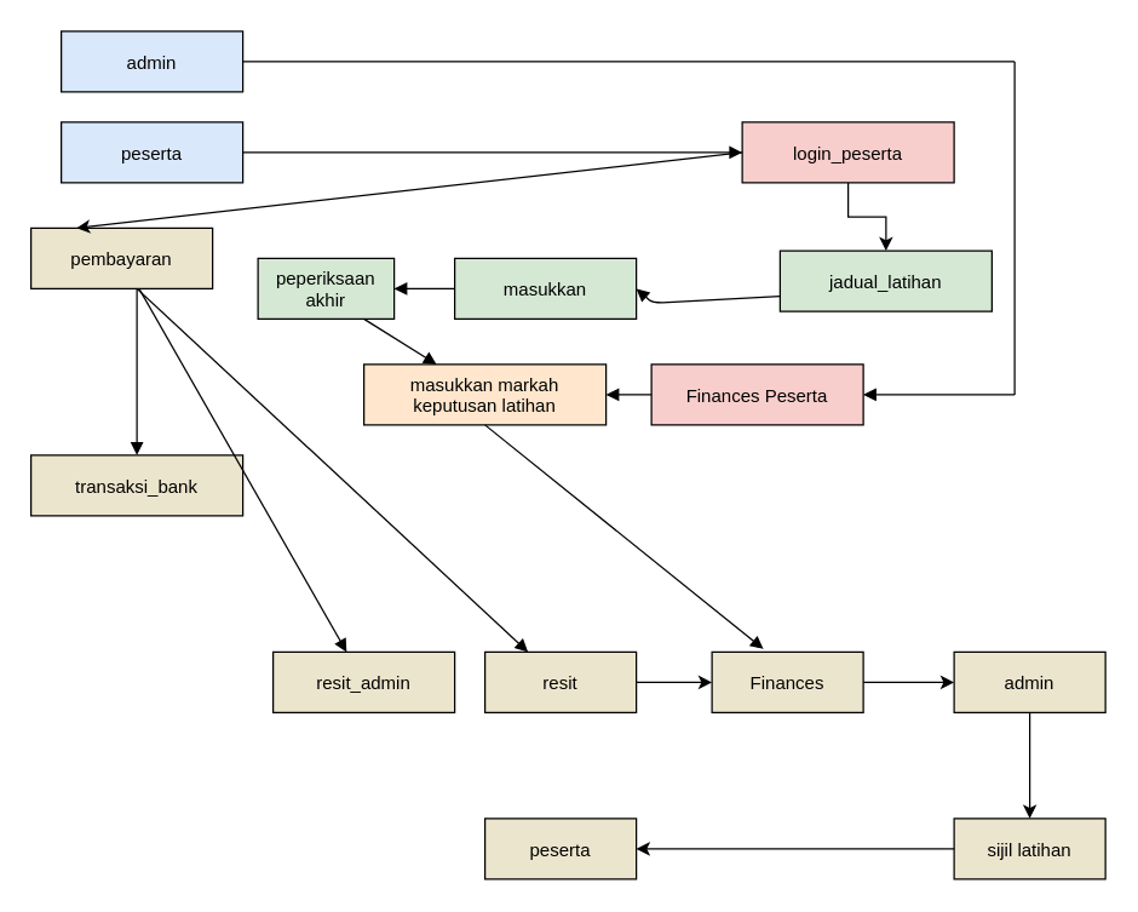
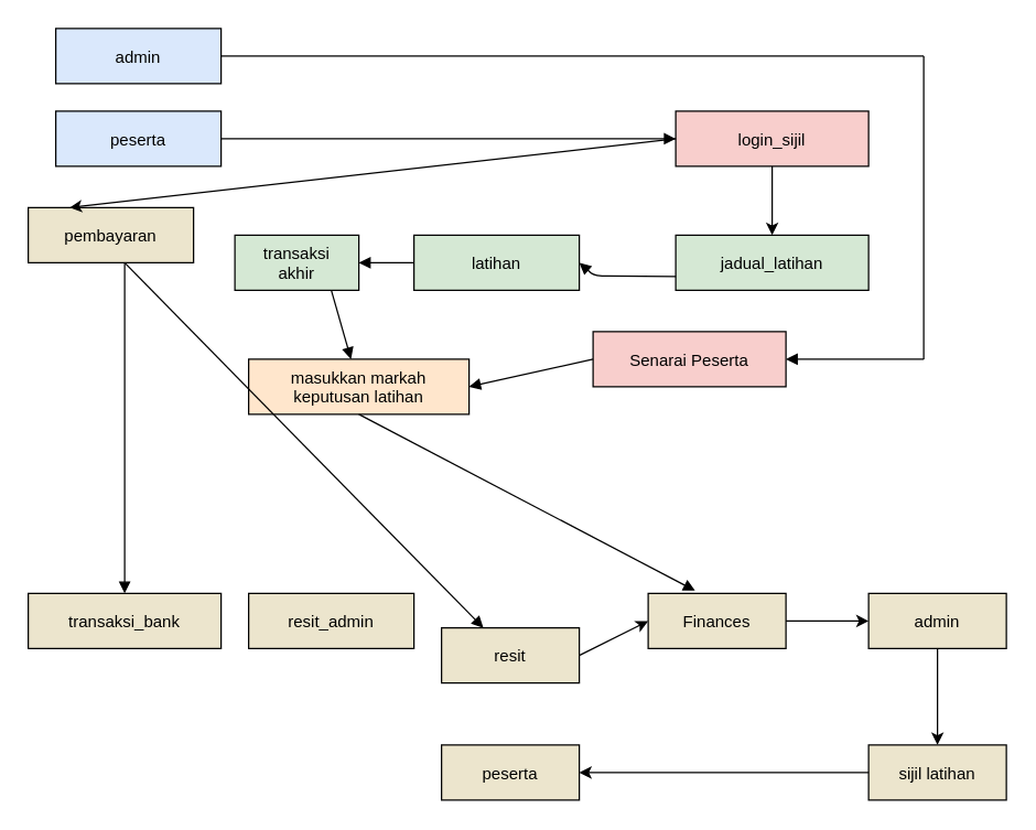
  <mxCell id="0" />
  <mxCell id="1" parent="0" />
  <mxCell id="2" value="admin" style="shape=rectangle;fillColor=#dae8fc;fontSize=12;" parent="1" vertex="1"><mxGeometry x="40" y="20" width="120" height="40" as="geometry" /></mxCell>
  <mxCell id="3" value="peserta" style="shape=rectangle;fillColor=#dae8fc;fontSize=12;" parent="1" vertex="1"><mxGeometry x="40" y="80" width="120" height="40" as="geometry" /></mxCell>
  <mxCell id="4" value="" style="edgeStyle=orthogonalEdgeStyle;rounded=0;orthogonalLoop=1;jettySize=auto;html=1;" parent="1" source="5" target="6" edge="1"><mxGeometry relative="1" as="geometry" /></mxCell>
- <mxCell id="5" value="login_peserta" style="shape=rectangle;fillColor=#f8cecc;fontSize=12;" parent="1" vertex="1"><mxGeometry x="490" y="80" width="140" height="40" as="geometry" /></mxCell>
- <mxCell id="6" value="jadual_latihan" style="shape=rectangle;fillColor=#d5e8d4;fontSize=12;" parent="1" vertex="1"><mxGeometry x="515" y="165" width="140" height="40" as="geometry" /></mxCell>
- <mxCell id="7" value="masukkan markah&#10;keputusan latihan" style="shape=rectangle;fillColor=#ffe6cc;fontSize=12;" parent="1" vertex="1"><mxGeometry x="240" y="240" width="160" height="40" as="geometry" /></mxCell>
+ <mxCell id="5" value="login_sijil" style="shape=rectangle;fillColor=#f8cecc;fontSize=12;" parent="1" vertex="1"><mxGeometry x="490" y="80" width="140" height="40" as="geometry" /></mxCell>
+ <mxCell id="6" value="jadual_latihan" style="shape=rectangle;fillColor=#d5e8d4;fontSize=12;" parent="1" vertex="1"><mxGeometry x="490" y="170" width="140" height="40" as="geometry" /></mxCell>
+ <mxCell id="7" value="masukkan markah&#10;keputusan latihan" style="shape=rectangle;fillColor=#ffe6cc;fontSize=12;" parent="1" vertex="1"><mxGeometry x="180" y="260" width="160" height="40" as="geometry" /></mxCell>
  <mxCell id="8" value="pembayaran" style="shape=rectangle;fillColor=#ece5cd;fontSize=12;" parent="1" vertex="1"><mxGeometry x="20" y="150" width="120" height="40" as="geometry" /></mxCell>
- <mxCell id="9" value="transaksi_bank" style="shape=rectangle;fillColor=#ece5cd;fontSize=12;" parent="1" vertex="1"><mxGeometry x="20" y="300" width="140" height="40" as="geometry" /></mxCell>
- <mxCell id="10" value="resit" style="shape=rectangle;fillColor=#ece5cd;fontSize=12;" parent="1" vertex="1"><mxGeometry x="320" y="430" width="100" height="40" as="geometry" /></mxCell>
+ <mxCell id="9" value="transaksi_bank" style="shape=rectangle;fillColor=#ece5cd;fontSize=12;" parent="1" vertex="1"><mxGeometry x="20" y="430" width="140" height="40" as="geometry" /></mxCell>
+ <mxCell id="10" value="resit" style="shape=rectangle;fillColor=#ece5cd;fontSize=12;" parent="1" vertex="1"><mxGeometry x="320" y="455" width="100" height="40" as="geometry" /></mxCell>
  <mxCell id="11" value="resit_admin" style="shape=rectangle;fillColor=#ece5cd;fontSize=12;" parent="1" vertex="1"><mxGeometry x="180" y="430" width="120" height="40" as="geometry" /></mxCell>
  <mxCell id="12" style="endArrow=block;entryX=0;entryY=0.5;entryDx=0;entryDy=0;" parent="1" source="3" target="5" edge="1"><mxGeometry relative="1" as="geometry"><mxPoint x="220" y="70" as="targetPoint" /></mxGeometry></mxCell>
  <mxCell id="13" style="endArrow=block;" parent="1" edge="1" source="32"><mxGeometry relative="1" as="geometry"><mxPoint x="420" y="199.5" as="sourcePoint" /><mxPoint x="357" y="199.63" as="targetPoint" /><Array as="points" /></mxGeometry></mxCell>
  <mxCell id="14" style="endArrow=block;" parent="1" target="9" edge="1"><mxGeometry relative="1" as="geometry"><mxPoint x="90" y="190" as="sourcePoint" /></mxGeometry></mxCell>
  <mxCell id="15" style="endArrow=block;" parent="1" target="10" edge="1"><mxGeometry relative="1" as="geometry"><mxPoint x="90" y="190" as="sourcePoint" /></mxGeometry></mxCell>
- <mxCell id="16" style="endArrow=block;" parent="1" source="8" target="11" edge="1"><mxGeometry relative="1" as="geometry" /></mxCell>
  <mxCell id="17" value="" style="endArrow=none;html=1;rounded=0;" parent="1" edge="1"><mxGeometry width="50" height="50" relative="1" as="geometry"><mxPoint x="160" y="40" as="sourcePoint" /><mxPoint x="670" y="40" as="targetPoint" /></mxGeometry></mxCell>
  <mxCell id="18" value="" style="endArrow=none;html=1;rounded=0;" parent="1" edge="1"><mxGeometry width="50" height="50" relative="1" as="geometry"><mxPoint x="670" y="260" as="sourcePoint" /><mxPoint x="670" y="40" as="targetPoint" /></mxGeometry></mxCell>
  <mxCell id="19" style="endArrow=block;" parent="1" edge="1"><mxGeometry relative="1" as="geometry"><mxPoint x="670" y="260" as="sourcePoint" /><mxPoint x="570" y="260" as="targetPoint" /></mxGeometry></mxCell>
- <mxCell id="20" value="Finances Peserta" style="shape=rectangle;fillColor=#f8cecc;fontSize=12;" parent="1" vertex="1"><mxGeometry x="430" y="240" width="140" height="40" as="geometry" /></mxCell>
+ <mxCell id="20" value="Senarai Peserta" style="shape=rectangle;fillColor=#f8cecc;fontSize=12;" parent="1" vertex="1"><mxGeometry x="430" y="240" width="140" height="40" as="geometry" /></mxCell>
  <mxCell id="21" style="endArrow=block;exitX=0;exitY=0.5;exitDx=0;exitDy=0;entryX=1;entryY=0.5;entryDx=0;entryDy=0;" parent="1" source="20" target="7" edge="1"><mxGeometry relative="1" as="geometry"><mxPoint x="390" y="230" as="sourcePoint" /><mxPoint x="430" y="230" as="targetPoint" /></mxGeometry></mxCell>
  <mxCell id="22" value="" style="endArrow=classic;html=1;rounded=0;exitX=1;exitY=0.5;exitDx=0;exitDy=0;" parent="1" source="10" edge="1"><mxGeometry width="50" height="50" relative="1" as="geometry"><mxPoint x="390" y="540" as="sourcePoint" /><mxPoint x="470" y="450" as="targetPoint" /></mxGeometry></mxCell>
  <mxCell id="23" value="Finances" style="shape=rectangle;fillColor=#ece5cd;fontSize=12;" parent="1" vertex="1"><mxGeometry x="470" y="430" width="100" height="40" as="geometry" /></mxCell>
  <mxCell id="24" value="admin" style="shape=rectangle;fillColor=#ece5cd;fontSize=12;" parent="1" vertex="1"><mxGeometry x="630" y="430" width="100" height="40" as="geometry" /></mxCell>
  <mxCell id="25" value="" style="endArrow=classic;html=1;rounded=0;entryX=0;entryY=0.5;entryDx=0;entryDy=0;" parent="1" target="24" edge="1"><mxGeometry width="50" height="50" relative="1" as="geometry"><mxPoint x="570" y="450" as="sourcePoint" /><mxPoint x="620" y="400" as="targetPoint" /></mxGeometry></mxCell>
  <mxCell id="26" value="" style="endArrow=classic;html=1;rounded=0;exitX=0.5;exitY=1;exitDx=0;exitDy=0;" parent="1" source="24" edge="1"><mxGeometry width="50" height="50" relative="1" as="geometry"><mxPoint x="390" y="540" as="sourcePoint" /><mxPoint x="680" y="540" as="targetPoint" /></mxGeometry></mxCell>
  <mxCell id="27" value="sijil latihan" style="shape=rectangle;fillColor=#ece5cd;fontSize=12;" parent="1" vertex="1"><mxGeometry x="630" y="540" width="100" height="40" as="geometry" /></mxCell>
  <mxCell id="28" value="" style="endArrow=classic;html=1;rounded=0;exitX=0;exitY=0.5;exitDx=0;exitDy=0;entryX=1;entryY=0.5;entryDx=0;entryDy=0;" parent="1" source="27" target="29" edge="1"><mxGeometry width="50" height="50" relative="1" as="geometry"><mxPoint x="390" y="540" as="sourcePoint" /><mxPoint x="440" y="560" as="targetPoint" /></mxGeometry></mxCell>
  <mxCell id="29" value="peserta" style="shape=rectangle;fillColor=#ece5cd;fontSize=12;" parent="1" vertex="1"><mxGeometry x="320" y="540" width="100" height="40" as="geometry" /></mxCell>
  <mxCell id="30" value="" style="endArrow=classic;html=1;rounded=0;entryX=0.25;entryY=0;entryDx=0;entryDy=0;" edge="1" parent="1" target="8"><mxGeometry width="50" height="50" relative="1" as="geometry"><mxPoint x="490" y="100" as="sourcePoint" /><mxPoint x="440" y="200" as="targetPoint" /><Array as="points" /></mxGeometry></mxCell>
  <mxCell id="31" value="" style="endArrow=block;exitX=0;exitY=0.75;exitDx=0;exitDy=0;entryX=1;entryY=0.5;entryDx=0;entryDy=0;" edge="1" parent="1" source="6" target="32"><mxGeometry relative="1" as="geometry"><mxPoint x="460" y="190" as="sourcePoint" /><mxPoint x="414" y="199.712" as="targetPoint" /><Array as="points"><mxPoint x="431" y="199.63" /></Array></mxGeometry></mxCell>
- <mxCell id="32" value="masukkan" style="shape=rectangle;fillColor=#d5e8d4;fontSize=12;" parent="1" vertex="1"><mxGeometry x="300" y="170" width="120" height="40" as="geometry" /></mxCell>
+ <mxCell id="32" value="latihan" style="shape=rectangle;fillColor=#d5e8d4;fontSize=12;" parent="1" vertex="1"><mxGeometry x="300" y="170" width="120" height="40" as="geometry" /></mxCell>
  <mxCell id="33" style="endArrow=block;exitX=0.5;exitY=1;exitDx=0;exitDy=0;entryX=0.34;entryY=-0.05;entryDx=0;entryDy=0;entryPerimeter=0;" edge="1" parent="1" source="7" target="23"><mxGeometry relative="1" as="geometry"><mxPoint x="410" y="310" as="sourcePoint" /><mxPoint x="350" y="310" as="targetPoint" /></mxGeometry></mxCell>
- <mxCell id="34" value="peperiksaan&#10;akhir" style="shape=rectangle;fillColor=#d5e8d4;fontSize=12;" vertex="1" parent="1"><mxGeometry x="170" y="170" width="90" height="40" as="geometry" /></mxCell>
+ <mxCell id="34" value="transaksi&#10;akhir" style="shape=rectangle;fillColor=#d5e8d4;fontSize=12;" vertex="1" parent="1"><mxGeometry x="170" y="170" width="90" height="40" as="geometry" /></mxCell>
  <mxCell id="35" style="endArrow=block;exitX=0;exitY=0.5;exitDx=0;exitDy=0;" edge="1" parent="1" target="34"><mxGeometry relative="1" as="geometry"><mxPoint x="300" y="190" as="sourcePoint" /><mxPoint x="270" y="190" as="targetPoint" /></mxGeometry></mxCell>
  <mxCell id="36" style="endArrow=block;exitX=0;exitY=0.5;exitDx=0;exitDy=0;" edge="1" parent="1" target="7"><mxGeometry relative="1" as="geometry"><mxPoint x="240" y="210" as="sourcePoint" /><mxPoint x="210" y="210" as="targetPoint" /></mxGeometry></mxCell>
